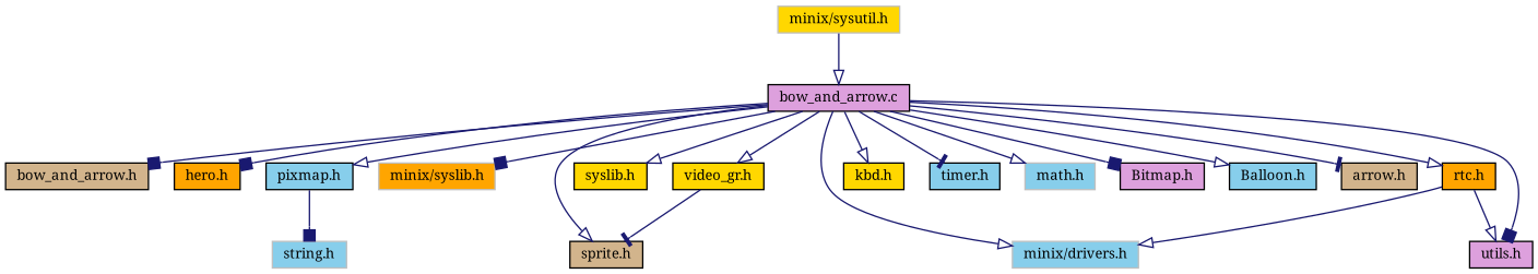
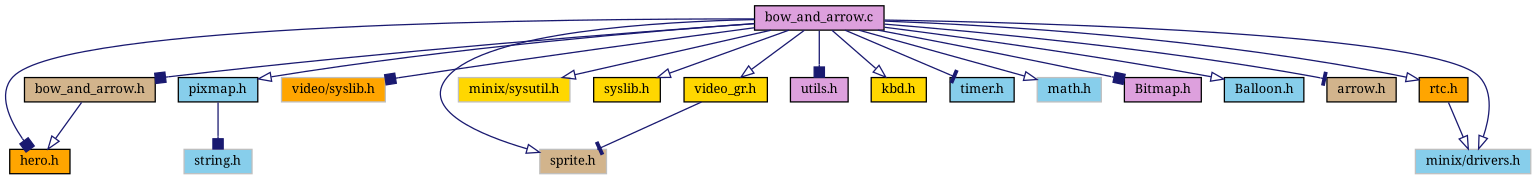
  digraph {
    fontname="Noto Serif"
    node [color=black fillcolor=skyblue fontname="Noto Serif" fontsize=10 shape=record style=filled]
    edge [arrowhead=onormal color=midnightblue fontname="Noto Serif" fontsize=10 labelfontname=Helvetica labelfontsize=10 style=solid]
    n1 [fillcolor=plum fontcolor=black height=0.2 label="bow_and_arrow.c" width=0.4]
    n2 [fillcolor=tan height=0.2 label="bow_and_arrow.h" width=0.4]
    n3 [fillcolor=orange height=0.2 label="hero.h" width=0.4]
-   n4 [fillcolor=tan height=0.2 label="sprite.h" width=0.4]
-   n5 [color=grey75 fillcolor=orange height=0.2 label="minix/syslib.h" width=0.4]
+   n4 [color=grey75 fillcolor=tan height=0.2 label="sprite.h" width=0.4]
+   n5 [color=grey75 fillcolor=orange height=0.2 label="video/syslib.h" width=0.4]
    n6 [color=grey75 height=0.2 label="minix/drivers.h" width=0.4]
    n7 [color=grey75 fillcolor=gold height=0.2 label="minix/sysutil.h" width=0.4]
    n8 [fillcolor=gold height=0.2 label="syslib.h" width=0.4]
    n9 [height=0.2 label="pixmap.h" width=0.4]
    n10 [fillcolor=plum height=0.2 label="utils.h" width=0.4]
    n11 [fillcolor=gold height=0.2 label="kbd.h" width=0.4]
    n12 [height=0.2 label="timer.h" width=0.4]
    n13 [color=grey75 height=0.2 label="math.h" width=0.4]
    n14 [fillcolor=plum height=0.2 label="Bitmap.h" width=0.4]
    n15 [height=0.2 label="Balloon.h" width=0.4]
    n16 [fillcolor=tan height=0.2 label="arrow.h" width=0.4]
    n17 [fillcolor=gold height=0.2 label="video_gr.h" width=0.4]
    n18 [fillcolor=orange height=0.2 label="rtc.h" width=0.4]
    n19 [color=grey75 height=0.2 label="string.h" width=0.4]
    n1 -> n2 [arrowhead=box]
    n1 -> n3 [arrowhead=box]
    n1 -> n4
    n1 -> n5 [arrowhead=box]
    n1 -> n6
-   n7 -> n1
+   n1 -> n7
    n1 -> n8
    n1 -> n9
    n1 -> n10 [arrowhead=box]
    n1 -> n11
    n1 -> n12 [arrowhead=tee]
    n1 -> n13
    n1 -> n14 [arrowhead=box]
    n1 -> n15
    n1 -> n16 [arrowhead=tee]
    n1 -> n17
    n1 -> n18
+   n2 -> n3
    n9 -> n19 [arrowhead=box]
    n17 -> n4 [arrowhead=tee]
    n18 -> n6
-   n18 -> n10
  }
